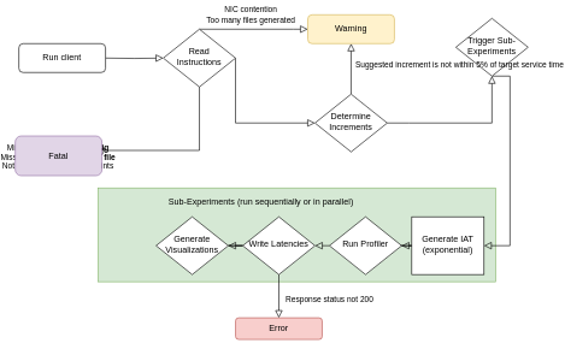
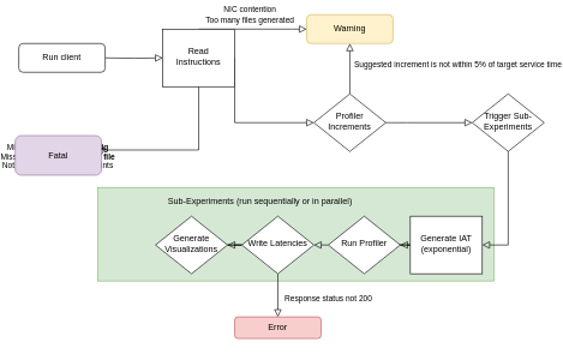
  <mxCell id="0" />
  <mxCell id="1" parent="0" />
  <mxCell id="2" value="&lt;div align=&quot;left&quot;&gt;&lt;br&gt;&lt;/div&gt;" style="rounded=0;whiteSpace=wrap;html=1;labelBackgroundColor=none;fillColor=#d5e8d4;strokeColor=#82b366;" vertex="1" parent="1"><mxGeometry x="135" y="260" width="550" height="130" as="geometry" /></mxCell>
  <mxCell id="3" value="" style="rounded=0;html=1;jettySize=auto;orthogonalLoop=1;fontSize=11;endArrow=block;endFill=0;endSize=8;strokeWidth=1;shadow=0;labelBackgroundColor=none;edgeStyle=orthogonalEdgeStyle;entryX=0;entryY=0.5;entryDx=0;entryDy=0;" parent="1" target="8" edge="1"><mxGeometry relative="1" as="geometry"><mxPoint x="145" y="80" as="sourcePoint" /></mxGeometry></mxCell>
  <mxCell id="4" value="Run client" style="rounded=1;whiteSpace=wrap;html=1;fontSize=12;glass=0;strokeWidth=1;shadow=0;" parent="1" vertex="1"><mxGeometry x="25" y="60" width="120" height="40" as="geometry" /></mxCell>
  <mxCell id="5" value="Missing &lt;b&gt;experiments config&lt;/b&gt;&lt;div&gt;Missing &lt;b&gt;provider endpoints file&lt;/b&gt;&lt;br&gt;&lt;/div&gt;&lt;div&gt;Not enough available endpoints&lt;br&gt;&lt;/div&gt;" style="edgeStyle=orthogonalEdgeStyle;rounded=0;html=1;jettySize=auto;orthogonalLoop=1;fontSize=11;endArrow=block;endFill=0;endSize=8;strokeWidth=1;shadow=0;labelBackgroundColor=none;entryX=1;entryY=0.5;entryDx=0;entryDy=0;exitX=0.5;exitY=1;exitDx=0;exitDy=0;" parent="1" source="8" target="9" edge="1"><mxGeometry x="1" y="-51" relative="1" as="geometry"><mxPoint x="-10" y="1" as="offset" /><mxPoint x="155" y="200" as="targetPoint" /><Array as="points"><mxPoint x="275" y="208" /></Array></mxGeometry></mxCell>
  <mxCell id="6" value="&lt;div&gt;NIC contention&lt;/div&gt;&lt;div&gt;Too many files generated&lt;br&gt;&lt;/div&gt;" style="edgeStyle=orthogonalEdgeStyle;rounded=0;orthogonalLoop=1;jettySize=auto;html=1;labelBackgroundColor=none;exitX=0.5;exitY=0;exitDx=0;exitDy=0;endArrow=block;endFill=0;endSize=8;startSize=8;" edge="1" parent="1" source="8" target="13"><mxGeometry x="-0.053" y="20" relative="1" as="geometry"><Array as="points"><mxPoint x="405" y="40" /><mxPoint x="405" y="40" /></Array><mxPoint as="offset" /></mxGeometry></mxCell>
  <mxCell id="7" value="" style="edgeStyle=orthogonalEdgeStyle;rounded=0;orthogonalLoop=1;jettySize=auto;html=1;labelBackgroundColor=none;startSize=8;endArrow=block;endFill=0;endSize=8;fontColor=#000000;entryX=0;entryY=0.5;entryDx=0;entryDy=0;exitX=1;exitY=0.5;exitDx=0;exitDy=0;" edge="1" parent="1" source="8" target="16"><mxGeometry relative="1" as="geometry"><Array as="points"><mxPoint x="325" y="80" /><mxPoint x="325" y="170" /></Array></mxGeometry></mxCell>
- <mxCell id="8" value="Read Instructions" style="rhombus;whiteSpace=wrap;html=1;shadow=0;fontFamily=Helvetica;fontSize=12;align=center;strokeWidth=1;spacing=6;spacingTop=-4;" parent="1" vertex="1"><mxGeometry x="225" y="40" width="100" height="80" as="geometry" /></mxCell>
+ <mxCell id="8" value="Read Instructions" style="whiteSpace=wrap;html=1;shadow=0;fontFamily=Helvetica;fontSize=12;align=center;strokeWidth=1;spacing=6;spacingTop=-4;rounded=0;" parent="1" vertex="1"><mxGeometry x="225" y="40" width="100" height="80" as="geometry" /></mxCell>
  <mxCell id="9" value="Fatal" style="rounded=1;whiteSpace=wrap;html=1;fontSize=12;glass=0;strokeWidth=1;shadow=0;fillColor=#e1d5e7;strokeColor=#9673a6;" parent="1" vertex="1"><mxGeometry x="20" y="188" width="120" height="55" as="geometry" /></mxCell>
  <mxCell id="10" value="" style="edgeStyle=orthogonalEdgeStyle;rounded=0;orthogonalLoop=1;jettySize=auto;html=1;labelBackgroundColor=none;startSize=8;endArrow=block;endFill=0;endSize=8;fontColor=#000000;exitX=0.5;exitY=1;exitDx=0;exitDy=0;entryX=1;entryY=0.5;entryDx=0;entryDy=0;" edge="1" parent="1" source="11" target="18"><mxGeometry relative="1" as="geometry"><mxPoint x="705" y="260" as="sourcePoint" /><Array as="points"><mxPoint x="705" y="340" /></Array></mxGeometry></mxCell>
- <mxCell id="11" value="Trigger Sub-Experiments" style="rhombus;whiteSpace=wrap;html=1;shadow=0;fontFamily=Helvetica;fontSize=12;align=center;strokeWidth=1;spacing=6;spacingTop=-4;" parent="1" vertex="1"><mxGeometry x="630" y="25" width="100" height="80" as="geometry" /></mxCell>
+ <mxCell id="11" value="Trigger Sub-Experiments" style="rhombus;whiteSpace=wrap;html=1;shadow=0;fontFamily=Helvetica;fontSize=12;align=center;strokeWidth=1;spacing=6;spacingTop=-4;" parent="1" vertex="1"><mxGeometry x="655" y="130" width="100" height="80" as="geometry" /></mxCell>
  <mxCell id="12" value="Error" style="rounded=1;whiteSpace=wrap;html=1;fontSize=12;glass=0;strokeWidth=1;shadow=0;fillColor=#f8cecc;strokeColor=#b85450;" vertex="1" parent="1"><mxGeometry x="325" y="440" width="120" height="30" as="geometry" /></mxCell>
  <mxCell id="13" value="Warning" style="rounded=1;whiteSpace=wrap;html=1;fontSize=12;glass=0;strokeWidth=1;shadow=0;labelBackgroundColor=none;fillColor=#fff2cc;strokeColor=#d6b656;" vertex="1" parent="1"><mxGeometry x="425" y="20" width="120" height="40" as="geometry" /></mxCell>
  <mxCell id="14" value="" style="edgeStyle=orthogonalEdgeStyle;rounded=0;orthogonalLoop=1;jettySize=auto;html=1;labelBackgroundColor=none;fontColor=#000000;endArrow=block;endFill=0;endSize=8;startSize=8;exitX=1;exitY=0.5;exitDx=0;exitDy=0;" edge="1" parent="1" source="16" target="11"><mxGeometry relative="1" as="geometry"><Array as="points"><mxPoint x="565" y="170" /><mxPoint x="565" y="170" /></Array></mxGeometry></mxCell>
  <mxCell id="15" value="Suggested increment is not within 5% of target service time" style="edgeStyle=orthogonalEdgeStyle;rounded=0;orthogonalLoop=1;jettySize=auto;html=1;labelBackgroundColor=none;startSize=8;endArrow=block;endFill=0;endSize=8;fontColor=#000000;" edge="1" parent="1"><mxGeometry x="0.143" y="-150" relative="1" as="geometry"><mxPoint x="485" y="130" as="sourcePoint" /><mxPoint x="485" y="60" as="targetPoint" /><mxPoint as="offset" /></mxGeometry></mxCell>
- <mxCell id="16" value="Determine Increments" style="rhombus;whiteSpace=wrap;html=1;shadow=0;fontFamily=Helvetica;fontSize=12;align=center;strokeWidth=1;spacing=6;spacingTop=-4;" vertex="1" parent="1"><mxGeometry x="435" y="130" width="100" height="80" as="geometry" /></mxCell>
+ <mxCell id="16" value="Profiler Increments" style="rhombus;whiteSpace=wrap;html=1;shadow=0;fontFamily=Helvetica;fontSize=12;align=center;strokeWidth=1;spacing=6;spacingTop=-4;" vertex="1" parent="1"><mxGeometry x="435" y="130" width="100" height="80" as="geometry" /></mxCell>
  <mxCell id="17" value="" style="edgeStyle=orthogonalEdgeStyle;rounded=0;orthogonalLoop=1;jettySize=auto;html=1;labelBackgroundColor=none;startSize=8;endArrow=block;endFill=0;endSize=8;fontColor=#000000;" edge="1" parent="1" source="18" target="20"><mxGeometry relative="1" as="geometry" /></mxCell>
  <mxCell id="18" value="Generate IAT (exponential)" style="whiteSpace=wrap;html=1;shadow=0;fontFamily=Helvetica;fontSize=12;align=center;strokeWidth=1;spacing=6;spacingTop=-4;rounded=0;" vertex="1" parent="1"><mxGeometry x="569" y="300" width="100" height="80" as="geometry" /></mxCell>
  <mxCell id="19" value="" style="edgeStyle=orthogonalEdgeStyle;rounded=0;orthogonalLoop=1;jettySize=auto;html=1;labelBackgroundColor=none;startSize=8;endArrow=block;endFill=0;endSize=8;fontColor=#000000;exitX=0;exitY=0.5;exitDx=0;exitDy=0;entryX=1;entryY=0.5;entryDx=0;entryDy=0;" edge="1" parent="1" source="20" target="23"><mxGeometry relative="1" as="geometry"><Array as="points"><mxPoint x="455" y="340" /><mxPoint x="455" y="340" /></Array></mxGeometry></mxCell>
  <mxCell id="20" value="Run Profiler" style="rhombus;whiteSpace=wrap;html=1;shadow=0;fontFamily=Helvetica;fontSize=12;align=center;strokeWidth=1;spacing=6;spacingTop=-4;" vertex="1" parent="1"><mxGeometry x="455" y="300" width="100" height="80" as="geometry" /></mxCell>
  <mxCell id="21" value="Response status not 200" style="edgeStyle=orthogonalEdgeStyle;rounded=0;sketch=0;orthogonalLoop=1;jettySize=auto;html=1;labelBackgroundColor=none;startSize=8;endArrow=block;endFill=0;endSize=8;fontColor=#000000;" edge="1" parent="1" source="23" target="12"><mxGeometry x="0.143" y="70" relative="1" as="geometry"><mxPoint as="offset" /></mxGeometry></mxCell>
  <mxCell id="22" value="" style="edgeStyle=orthogonalEdgeStyle;rounded=0;sketch=0;orthogonalLoop=1;jettySize=auto;html=1;labelBackgroundColor=none;startSize=8;endArrow=block;endFill=0;endSize=8;fontColor=#000000;" edge="1" parent="1" source="23" target="25"><mxGeometry relative="1" as="geometry" /></mxCell>
  <mxCell id="23" value="Write Latencies" style="rhombus;whiteSpace=wrap;html=1;shadow=0;fontFamily=Helvetica;fontSize=12;align=center;strokeWidth=1;spacing=6;spacingTop=-4;" vertex="1" parent="1"><mxGeometry x="335" y="300" width="100" height="80" as="geometry" /></mxCell>
  <mxCell id="24" value="Sub-Experiments (run sequentially or in parallel)" style="text;html=1;align=center;verticalAlign=middle;resizable=0;points=[];autosize=1;fontColor=#000000;" vertex="1" parent="1"><mxGeometry x="225" y="270" width="270" height="20" as="geometry" /></mxCell>
  <mxCell id="25" value="Generate Visualizations" style="rhombus;whiteSpace=wrap;html=1;shadow=0;fontFamily=Helvetica;fontSize=12;align=center;strokeWidth=1;spacing=6;spacingTop=-4;" vertex="1" parent="1"><mxGeometry x="215" y="300" width="100" height="80" as="geometry" /></mxCell>
